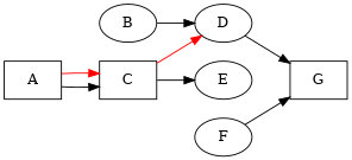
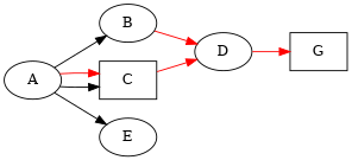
  digraph {
    rankdir=LR
-   A [shape=rectangle]
+   A [shape=ellipse]
    B
    C [shape=box]
    D
    E
    G [shape=rectangle]
-   F
+   A -> B
    A -> C
    A -> C [color=red]
-   B -> D
+   B -> D [color=red]
    C -> D [color=red]
-   C -> E
-   D -> G [color=black]
-   F -> G
+   A -> E
+   D -> G [color=red]
  }
